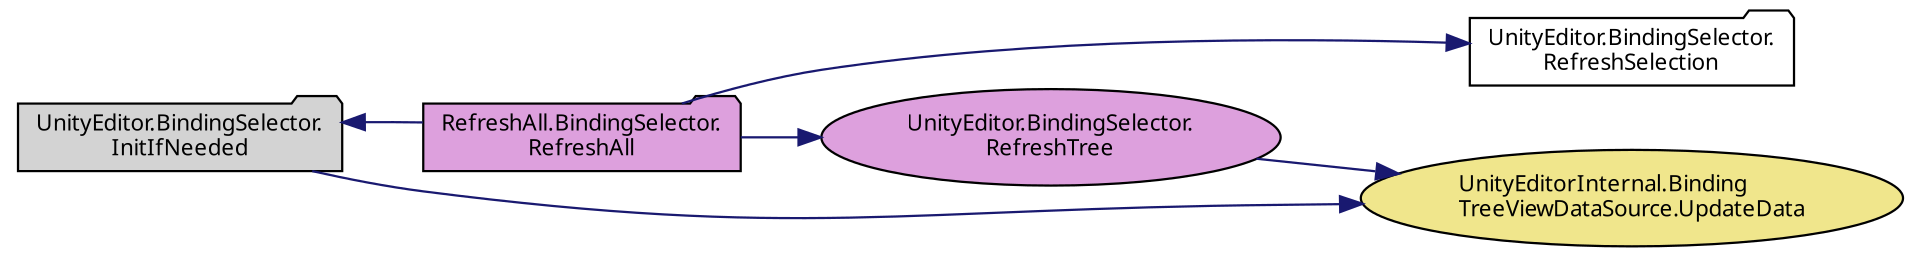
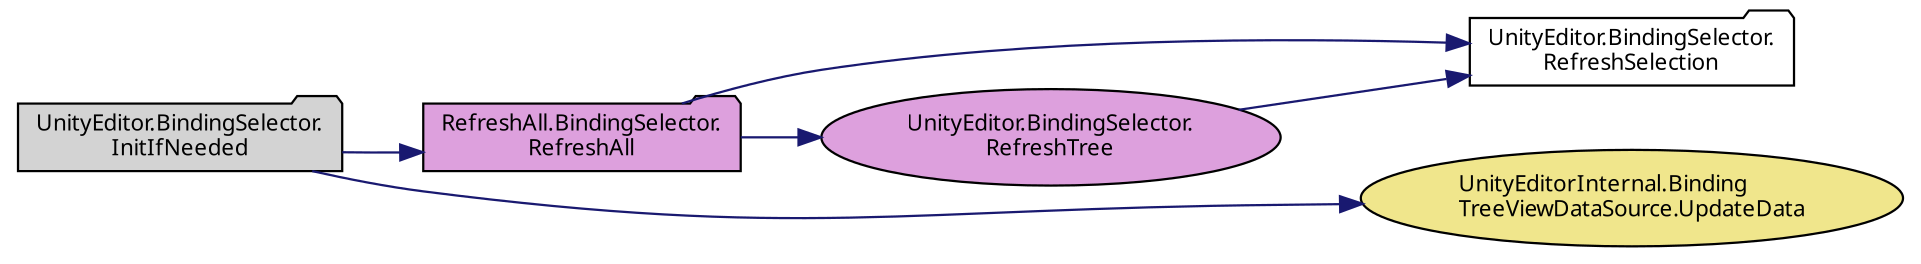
  digraph {
    fontname="Noto Sans"
    rankdir=LR
    node [color=black fillcolor=plum fontname="Noto Sans" fontsize=10 shape=folder style=filled]
    edge [color=midnightblue fontname="Noto Sans" fontsize=10 labelfontname=Helvetica labelfontsize=10 style=solid]
    n1 [fillcolor=lightgrey fontcolor=black height=0.2 label="UnityEditor.BindingSelector.\lInitIfNeeded" width=0.4]
    n2 [height=0.2 label="RefreshAll.BindingSelector.\lRefreshAll" width=0.4]
    n3 [fillcolor=khaki height=0.2 label="UnityEditorInternal.Binding\lTreeViewDataSource.UpdateData" shape=ellipse width=0.4]
    n4 [fillcolor=white height=0.2 label="UnityEditor.BindingSelector.\lRefreshSelection" width=0.4]
    n5 [height=0.2 label="UnityEditor.BindingSelector.\lRefreshTree" shape=ellipse width=0.4]
-   n2 -> n1
+   n1 -> n2
    n1 -> n3
    n2 -> n4
    n2 -> n5
-   n5 -> n3
+   n5 -> n4
  }
